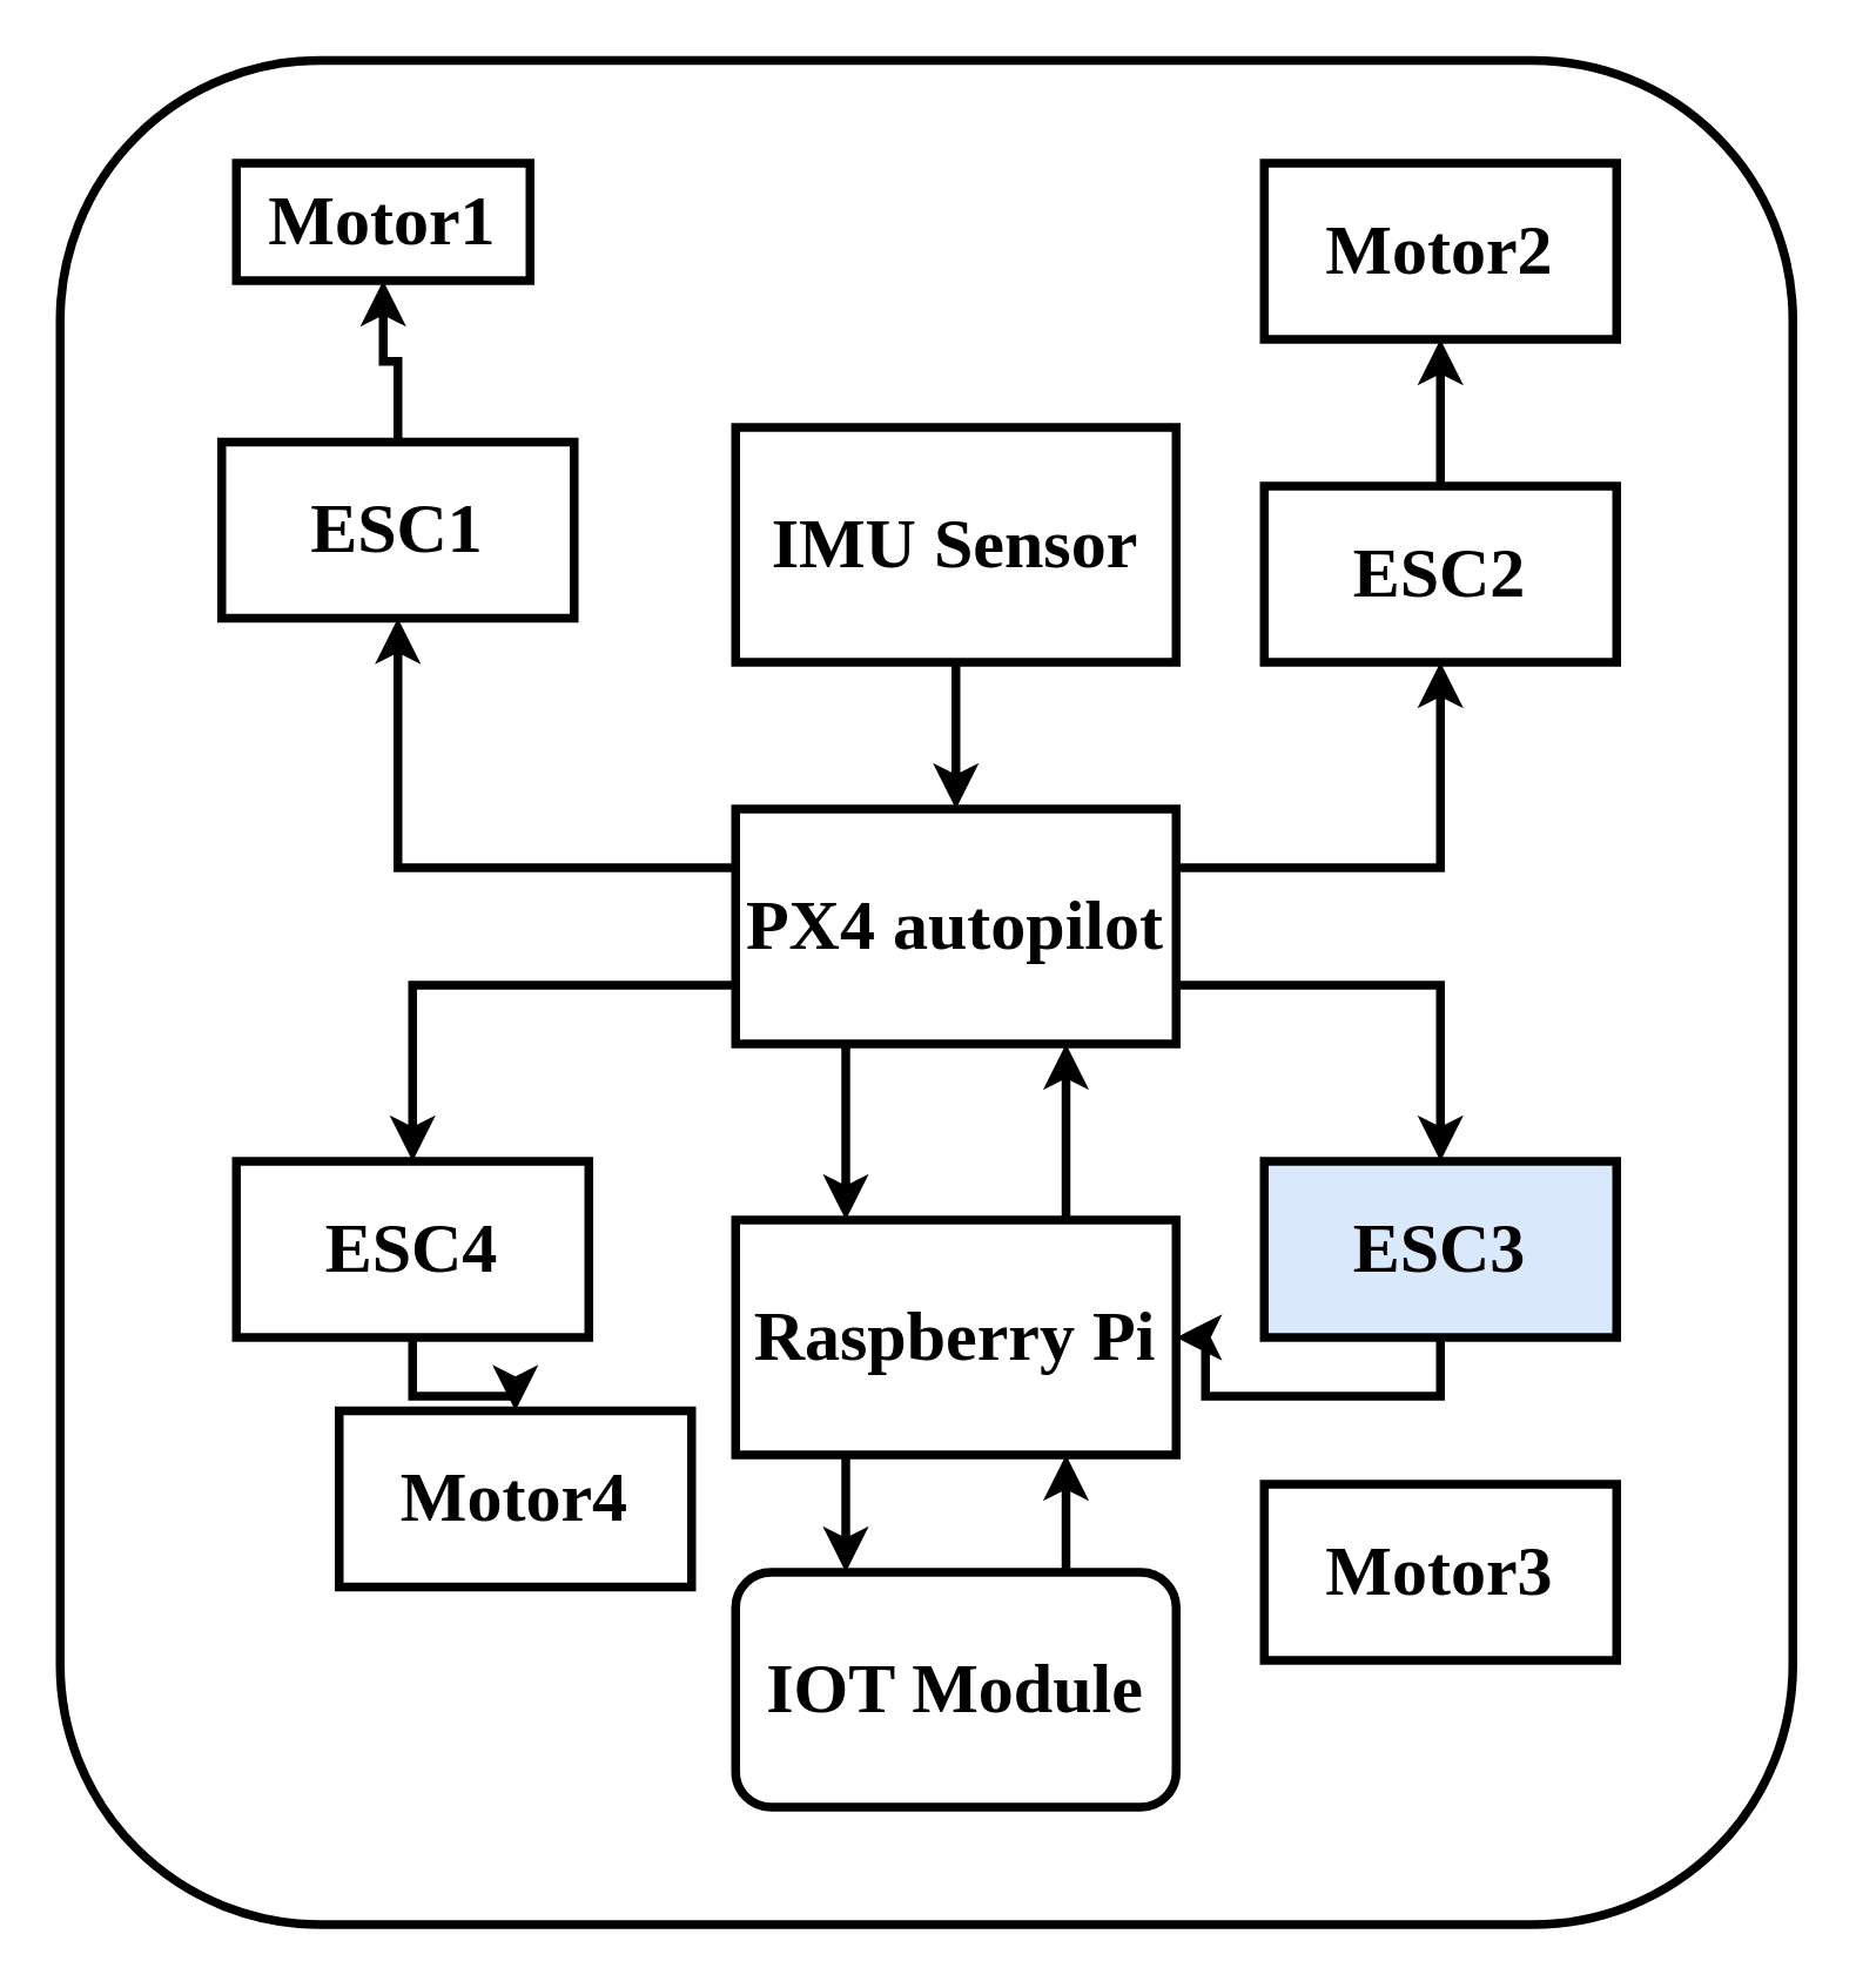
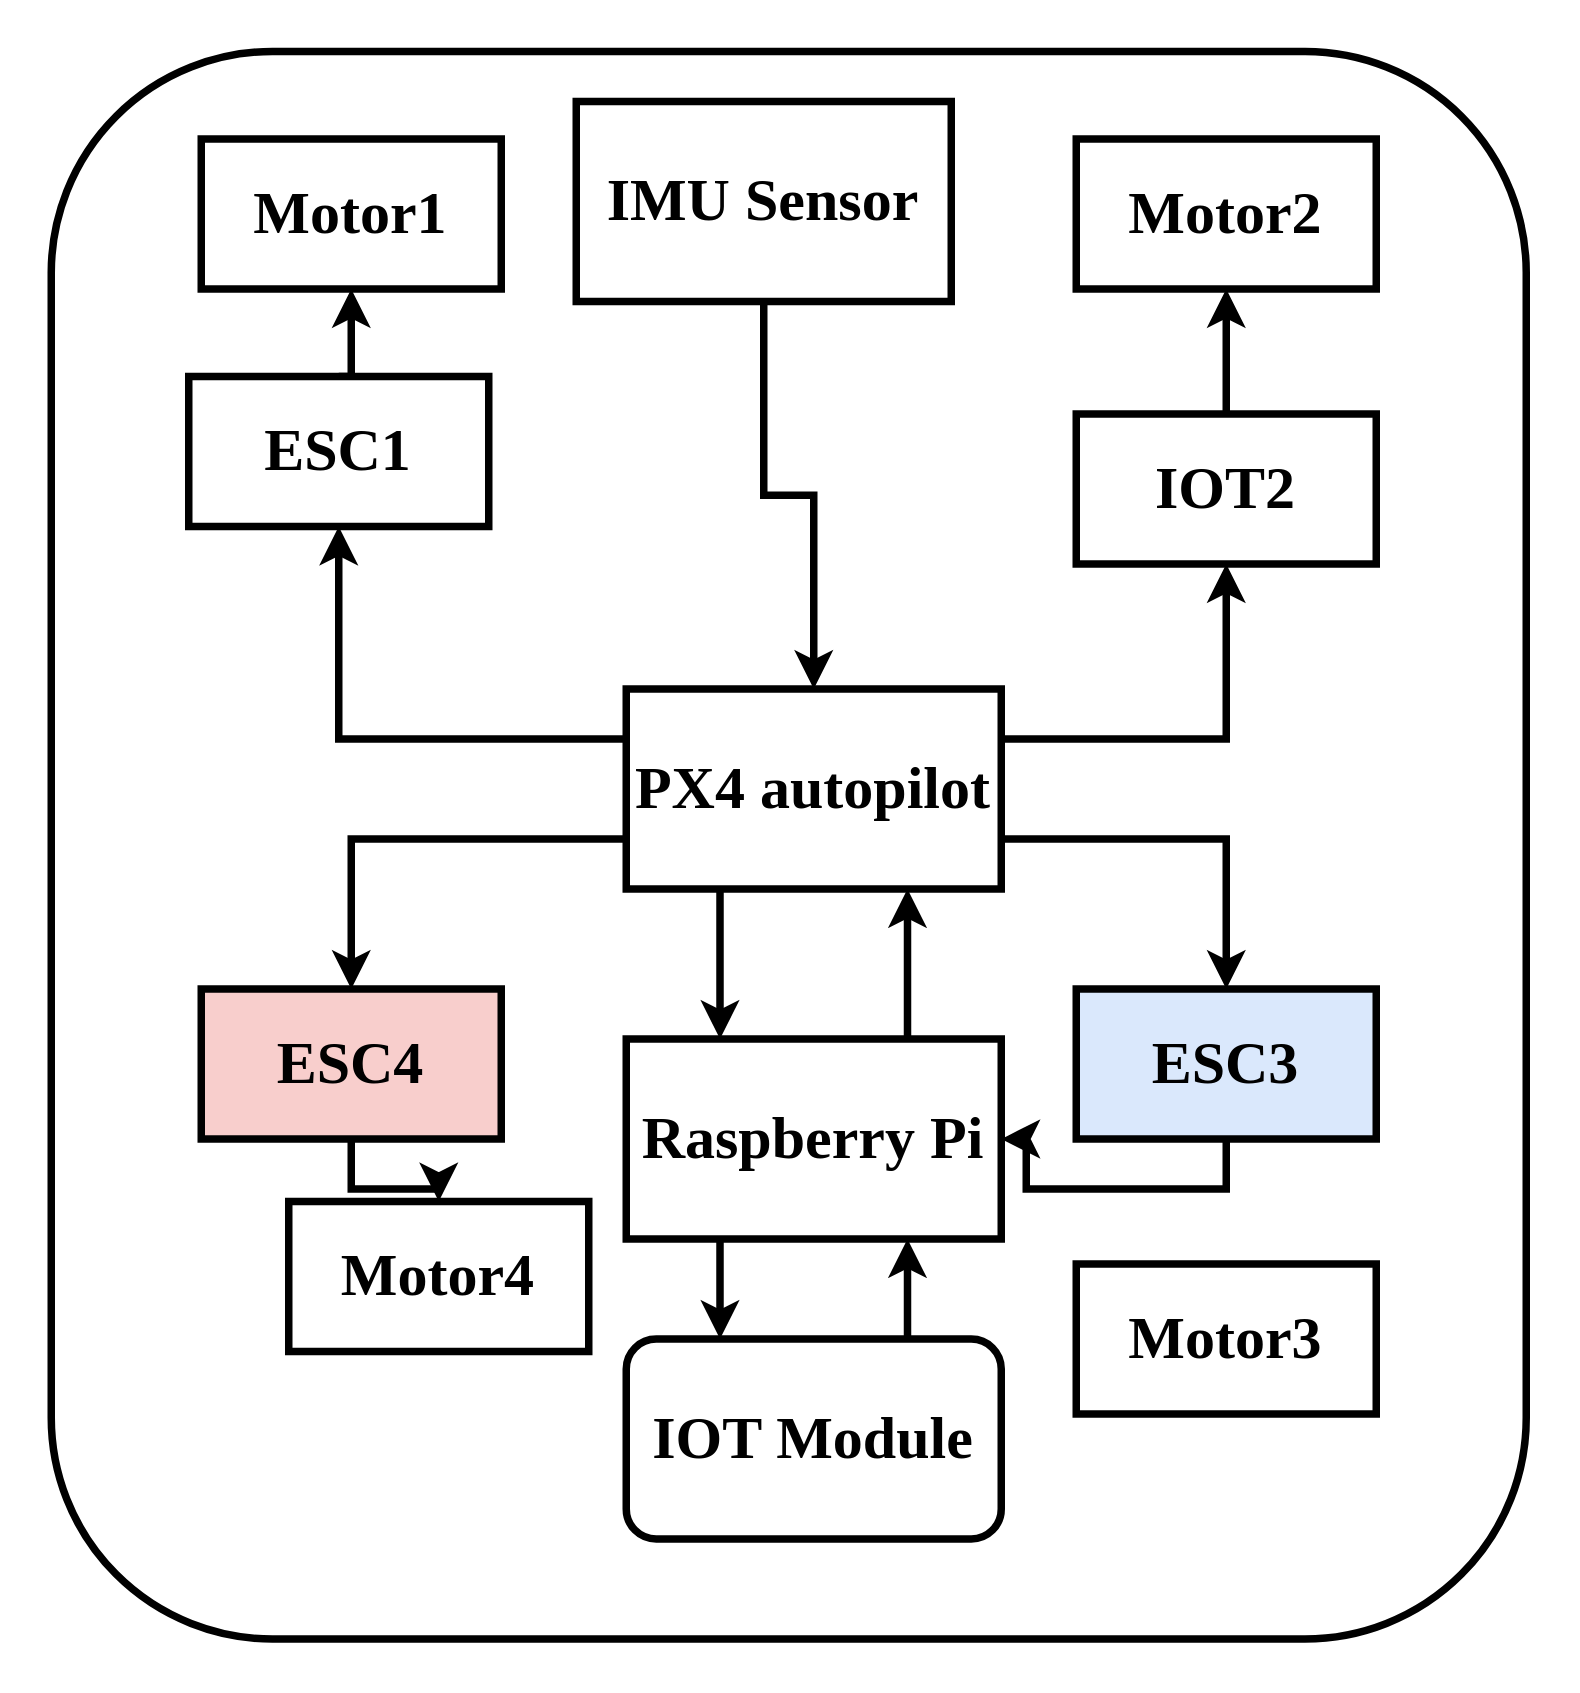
  <mxCell id="0" />
  <mxCell id="1" parent="0" />
  <mxCell id="2" value="" style="rounded=1;whiteSpace=wrap;html=1;strokeWidth=3;" vertex="1" parent="1"><mxGeometry x="20" y="20" width="590" height="635" as="geometry" /></mxCell>
- <mxCell id="3" value="&lt;h2&gt;&lt;font face=&quot;Times New Roman&quot; style=&quot;font-size: 24px&quot;&gt;Motor1&lt;/font&gt;&lt;/h2&gt;" style="rounded=0;whiteSpace=wrap;html=1;strokeWidth=3;" vertex="1" parent="1"><mxGeometry x="80" y="55" width="100" height="40" as="geometry" /></mxCell>
+ <mxCell id="3" value="&lt;h2&gt;&lt;font face=&quot;Times New Roman&quot; style=&quot;font-size: 24px&quot;&gt;Motor1&lt;/font&gt;&lt;/h2&gt;" style="rounded=0;whiteSpace=wrap;html=1;strokeWidth=3;" vertex="1" parent="1"><mxGeometry x="80" y="55" width="120" height="60" as="geometry" /></mxCell>
  <mxCell id="4" style="edgeStyle=orthogonalEdgeStyle;rounded=0;orthogonalLoop=1;jettySize=auto;html=1;exitX=0.5;exitY=0;exitDx=0;exitDy=0;entryX=0.5;entryY=1;entryDx=0;entryDy=0;strokeWidth=3;" edge="1" parent="1" source="5" target="3"><mxGeometry relative="1" as="geometry" /></mxCell>
  <mxCell id="5" value="&lt;h2&gt;&lt;font face=&quot;Times New Roman&quot; style=&quot;font-size: 24px&quot;&gt;ESC1&lt;/font&gt;&lt;/h2&gt;" style="rounded=0;whiteSpace=wrap;html=1;strokeWidth=3;" vertex="1" parent="1"><mxGeometry x="75" y="150" width="120" height="60" as="geometry" /></mxCell>
  <mxCell id="6" value="&lt;h2&gt;&lt;font face=&quot;Times New Roman&quot; style=&quot;font-size: 24px&quot;&gt;Motor2&lt;/font&gt;&lt;/h2&gt;" style="rounded=0;whiteSpace=wrap;html=1;strokeWidth=3;" vertex="1" parent="1"><mxGeometry x="430" y="55" width="120" height="60" as="geometry" /></mxCell>
  <mxCell id="7" style="edgeStyle=orthogonalEdgeStyle;rounded=0;orthogonalLoop=1;jettySize=auto;html=1;exitX=0.5;exitY=0;exitDx=0;exitDy=0;entryX=0.5;entryY=1;entryDx=0;entryDy=0;strokeWidth=3;" edge="1" parent="1" source="8" target="6"><mxGeometry relative="1" as="geometry" /></mxCell>
- <mxCell id="8" value="&lt;h2&gt;&lt;font face=&quot;Times New Roman&quot; style=&quot;font-size: 24px&quot;&gt;ESC2&lt;/font&gt;&lt;/h2&gt;" style="rounded=0;whiteSpace=wrap;html=1;strokeWidth=3;" vertex="1" parent="1"><mxGeometry x="430" y="165" width="120" height="60" as="geometry" /></mxCell>
+ <mxCell id="8" value="&lt;h2&gt;&lt;font face=&quot;Times New Roman&quot; style=&quot;font-size: 24px&quot;&gt;IOT2&lt;/font&gt;&lt;/h2&gt;" style="rounded=0;whiteSpace=wrap;html=1;strokeWidth=3;" vertex="1" parent="1"><mxGeometry x="430" y="165" width="120" height="60" as="geometry" /></mxCell>
  <mxCell id="9" value="&lt;h2&gt;&lt;font face=&quot;Times New Roman&quot; style=&quot;font-size: 24px&quot;&gt;Motor4&lt;/font&gt;&lt;/h2&gt;" style="rounded=0;whiteSpace=wrap;html=1;strokeWidth=3;" vertex="1" parent="1"><mxGeometry x="115" y="480" width="120" height="60" as="geometry" /></mxCell>
  <mxCell id="10" style="edgeStyle=orthogonalEdgeStyle;rounded=0;orthogonalLoop=1;jettySize=auto;html=1;exitX=0.5;exitY=1;exitDx=0;exitDy=0;entryX=0.5;entryY=0;entryDx=0;entryDy=0;strokeWidth=3;" edge="1" parent="1" source="11" target="9"><mxGeometry relative="1" as="geometry" /></mxCell>
- <mxCell id="11" value="&lt;h2&gt;&lt;font face=&quot;Times New Roman&quot; style=&quot;font-size: 24px&quot;&gt;ESC4&lt;/font&gt;&lt;/h2&gt;" style="rounded=0;whiteSpace=wrap;html=1;strokeWidth=3;" vertex="1" parent="1"><mxGeometry x="80" y="395" width="120" height="60" as="geometry" /></mxCell>
+ <mxCell id="11" value="&lt;h2&gt;&lt;font face=&quot;Times New Roman&quot; style=&quot;font-size: 24px&quot;&gt;ESC4&lt;/font&gt;&lt;/h2&gt;" style="rounded=0;whiteSpace=wrap;html=1;strokeWidth=3;fillColor=#f8cecc;" vertex="1" parent="1"><mxGeometry x="80" y="395" width="120" height="60" as="geometry" /></mxCell>
  <mxCell id="12" value="&lt;h2&gt;&lt;font face=&quot;Times New Roman&quot; style=&quot;font-size: 24px&quot;&gt;Motor3&lt;/font&gt;&lt;/h2&gt;" style="rounded=0;whiteSpace=wrap;html=1;strokeWidth=3;" vertex="1" parent="1"><mxGeometry x="430" y="505" width="120" height="60" as="geometry" /></mxCell>
  <mxCell id="13" style="edgeStyle=orthogonalEdgeStyle;rounded=0;orthogonalLoop=1;jettySize=auto;html=1;exitX=0.5;exitY=1;exitDx=0;exitDy=0;strokeWidth=3;" edge="1" parent="1" source="14" target="23"><mxGeometry relative="1" as="geometry" /></mxCell>
  <mxCell id="14" value="&lt;h2&gt;&lt;font face=&quot;Times New Roman&quot; style=&quot;font-size: 24px&quot;&gt;ESC3&lt;/font&gt;&lt;/h2&gt;" style="rounded=0;whiteSpace=wrap;html=1;strokeWidth=3;fillColor=#dae8fc;" vertex="1" parent="1"><mxGeometry x="430" y="395" width="120" height="60" as="geometry" /></mxCell>
  <mxCell id="15" style="edgeStyle=orthogonalEdgeStyle;rounded=0;orthogonalLoop=1;jettySize=auto;html=1;exitX=1;exitY=0.75;exitDx=0;exitDy=0;entryX=0.5;entryY=0;entryDx=0;entryDy=0;strokeWidth=3;" edge="1" parent="1" source="20" target="14"><mxGeometry relative="1" as="geometry" /></mxCell>
  <mxCell id="16" style="edgeStyle=orthogonalEdgeStyle;rounded=0;orthogonalLoop=1;jettySize=auto;html=1;exitX=1;exitY=0.25;exitDx=0;exitDy=0;entryX=0.5;entryY=1;entryDx=0;entryDy=0;strokeWidth=3;" edge="1" parent="1" source="20" target="8"><mxGeometry relative="1" as="geometry" /></mxCell>
  <mxCell id="17" style="edgeStyle=orthogonalEdgeStyle;rounded=0;orthogonalLoop=1;jettySize=auto;html=1;exitX=0;exitY=0.25;exitDx=0;exitDy=0;entryX=0.5;entryY=1;entryDx=0;entryDy=0;strokeWidth=3;" edge="1" parent="1" source="20" target="5"><mxGeometry relative="1" as="geometry" /></mxCell>
  <mxCell id="18" style="edgeStyle=orthogonalEdgeStyle;rounded=0;orthogonalLoop=1;jettySize=auto;html=1;exitX=0;exitY=0.75;exitDx=0;exitDy=0;entryX=0.5;entryY=0;entryDx=0;entryDy=0;strokeWidth=3;" edge="1" parent="1" source="20" target="11"><mxGeometry relative="1" as="geometry" /></mxCell>
  <mxCell id="19" style="edgeStyle=orthogonalEdgeStyle;rounded=0;orthogonalLoop=1;jettySize=auto;html=1;exitX=0.25;exitY=1;exitDx=0;exitDy=0;entryX=0.25;entryY=0;entryDx=0;entryDy=0;strokeWidth=3;" edge="1" parent="1" source="20" target="23"><mxGeometry relative="1" as="geometry" /></mxCell>
  <mxCell id="20" value="&lt;font face=&quot;Times New Roman&quot; size=&quot;1&quot;&gt;&lt;b style=&quot;font-size: 24px&quot;&gt;PX4 autopilot&lt;/b&gt;&lt;/font&gt;" style="rounded=0;whiteSpace=wrap;html=1;strokeWidth=3;" vertex="1" parent="1"><mxGeometry x="250" y="275" width="150" height="80" as="geometry" /></mxCell>
  <mxCell id="21" style="edgeStyle=orthogonalEdgeStyle;rounded=0;orthogonalLoop=1;jettySize=auto;html=1;exitX=0.25;exitY=1;exitDx=0;exitDy=0;entryX=0.25;entryY=0;entryDx=0;entryDy=0;strokeWidth=3;" edge="1" parent="1" source="23" target="25"><mxGeometry relative="1" as="geometry" /></mxCell>
  <mxCell id="22" style="edgeStyle=orthogonalEdgeStyle;rounded=0;orthogonalLoop=1;jettySize=auto;html=1;exitX=0.75;exitY=0;exitDx=0;exitDy=0;entryX=0.75;entryY=1;entryDx=0;entryDy=0;strokeWidth=3;" edge="1" parent="1" source="23" target="20"><mxGeometry relative="1" as="geometry" /></mxCell>
  <mxCell id="23" value="&lt;font face=&quot;Times New Roman&quot;&gt;&lt;span style=&quot;font-size: 24px&quot;&gt;&lt;b&gt;Raspberry Pi&lt;/b&gt;&lt;/span&gt;&lt;/font&gt;" style="rounded=0;whiteSpace=wrap;html=1;strokeWidth=3;" vertex="1" parent="1"><mxGeometry x="250" y="415" width="150" height="80" as="geometry" /></mxCell>
  <mxCell id="24" style="edgeStyle=orthogonalEdgeStyle;rounded=0;orthogonalLoop=1;jettySize=auto;html=1;exitX=0.75;exitY=0;exitDx=0;exitDy=0;entryX=0.75;entryY=1;entryDx=0;entryDy=0;strokeWidth=3;" edge="1" parent="1" source="25" target="23"><mxGeometry relative="1" as="geometry" /></mxCell>
  <mxCell id="25" value="&lt;font face=&quot;Times New Roman&quot; size=&quot;1&quot;&gt;&lt;b style=&quot;font-size: 24px&quot;&gt;IOT Module&lt;/b&gt;&lt;/font&gt;" style="whiteSpace=wrap;html=1;strokeWidth=3;rounded=1;" vertex="1" parent="1"><mxGeometry x="250" y="535" width="150" height="80" as="geometry" /></mxCell>
  <mxCell id="26" style="edgeStyle=orthogonalEdgeStyle;rounded=0;orthogonalLoop=1;jettySize=auto;html=1;exitX=0.5;exitY=1;exitDx=0;exitDy=0;entryX=0.5;entryY=0;entryDx=0;entryDy=0;strokeWidth=3;" edge="1" parent="1" source="27" target="20"><mxGeometry relative="1" as="geometry" /></mxCell>
- <mxCell id="27" value="&lt;font face=&quot;Times New Roman&quot; size=&quot;1&quot;&gt;&lt;b style=&quot;font-size: 24px&quot;&gt;IMU Sensor&lt;/b&gt;&lt;/font&gt;" style="rounded=0;whiteSpace=wrap;html=1;strokeWidth=3;" vertex="1" parent="1"><mxGeometry x="250" y="145" width="150" height="80" as="geometry" /></mxCell>
+ <mxCell id="27" value="&lt;font face=&quot;Times New Roman&quot; size=&quot;1&quot;&gt;&lt;b style=&quot;font-size: 24px&quot;&gt;IMU Sensor&lt;/b&gt;&lt;/font&gt;" style="rounded=0;whiteSpace=wrap;html=1;strokeWidth=3;" vertex="1" parent="1"><mxGeometry x="230" y="40" width="150" height="80" as="geometry" /></mxCell>
